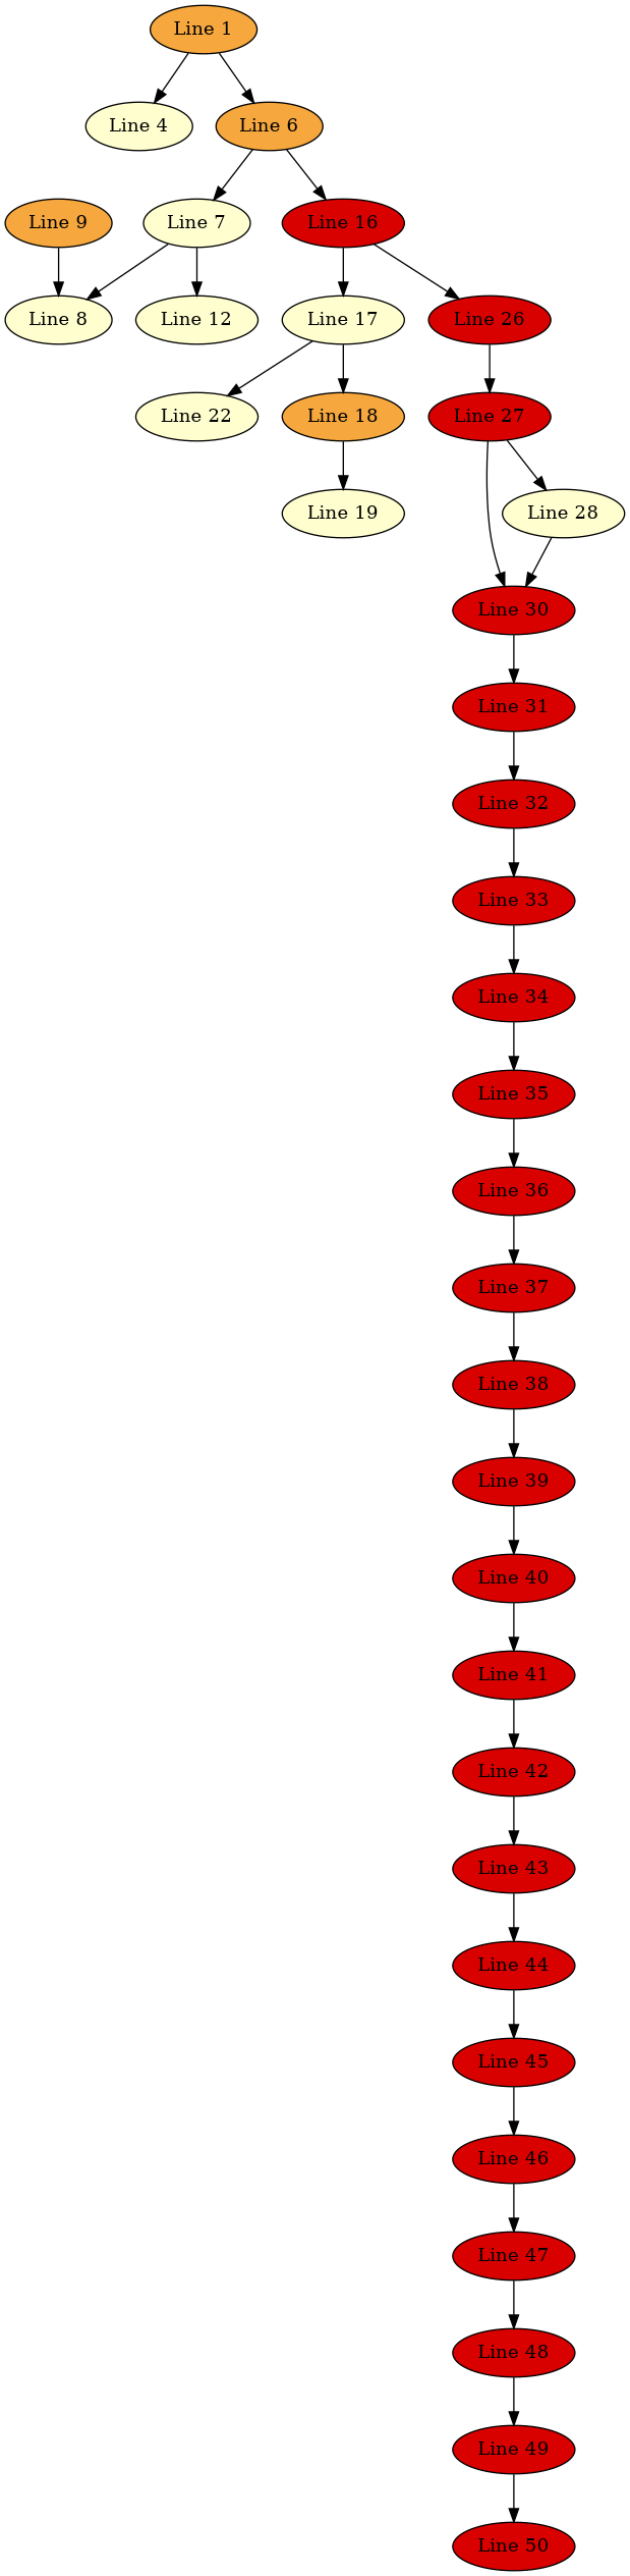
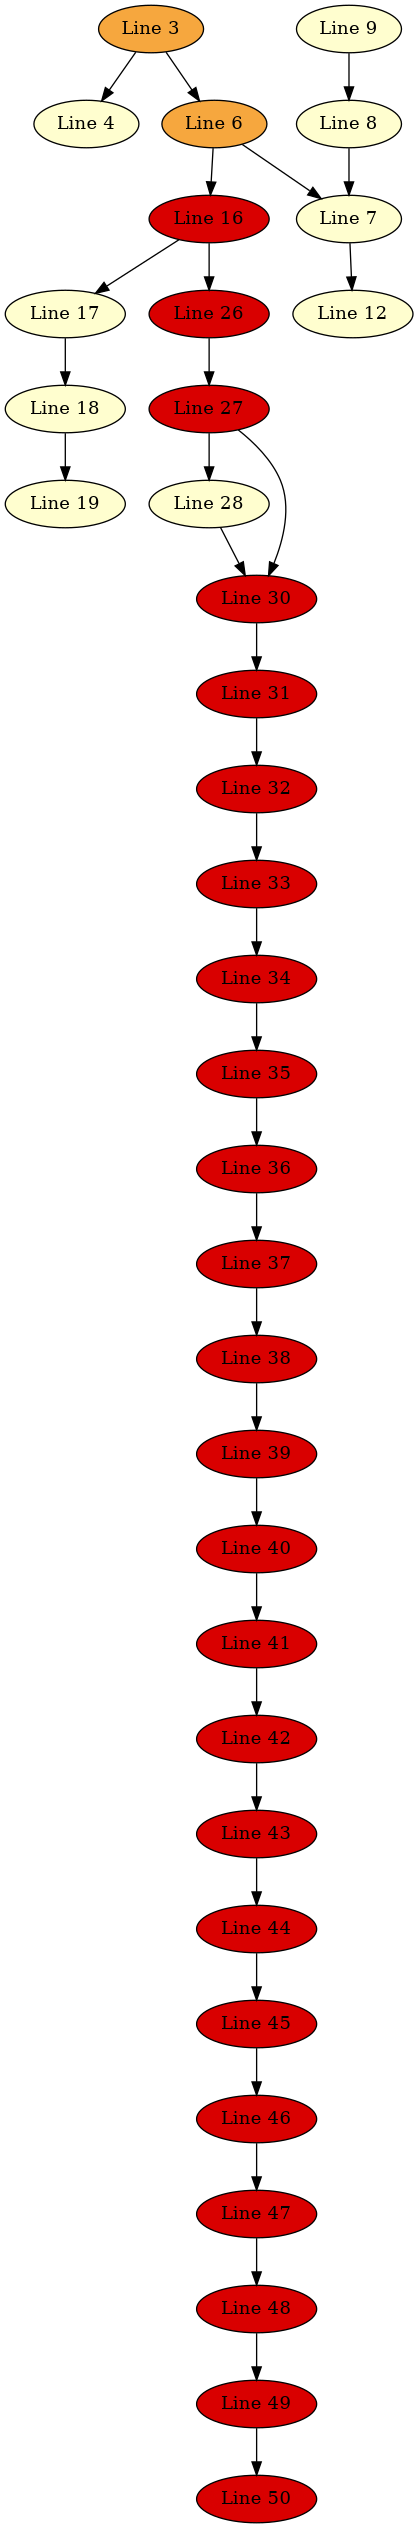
  strict digraph {
    node [fillcolor="#d90000" shape=ellipse style=filled]
    n1 [fillcolor="#fffecf" label="Line 12"]
    n2 [label="Line 16"]
    n3 [fillcolor="#fffecf" label="Line 17"]
    n4 [label="Line 26"]
-   n5 [fillcolor="#f6a73e" label="Line 18"]
-   n6 [fillcolor="#fffecf" label="Line 22"]
+   n5 [fillcolor="#fffecf" label="Line 18"]
    n7 [label="Line 27"]
    n8 [fillcolor="#fffecf" label="Line 19"]
    n9 [fillcolor="#fffecf" label="Line 28"]
    n10 [label="Line 30"]
    n11 [label="Line 31"]
    n12 [label="Line 32"]
    n13 [label="Line 33"]
    n14 [label="Line 34"]
    n15 [label="Line 35"]
    n16 [label="Line 36"]
    n17 [label="Line 37"]
    n18 [label="Line 38"]
    n19 [label="Line 39"]
    n20 [label="Line 40"]
    n21 [label="Line 41"]
-   n22 [fillcolor="#f6a73e" label="Line 1"]
+   n22 [fillcolor="#f6a73e" label="Line 3"]
    n23 [fillcolor="#fffecf" label="Line 4"]
    n24 [fillcolor="#f6a73e" label="Line 6"]
    n25 [fillcolor="#fffecf" label="Line 7"]
    n26 [label="Line 42"]
    n27 [label="Line 43"]
    n28 [label="Line 44"]
    n29 [label="Line 45"]
    n30 [label="Line 46"]
    n31 [label="Line 47"]
    n32 [label="Line 48"]
    n33 [label="Line 49"]
    n34 [label="Line 50"]
    n35 [fillcolor="#fffecf" label="Line 8"]
-   n36 [fillcolor="#f6a73e" label="Line 9"]
+   n36 [fillcolor="#fffecf" label="Line 9"]
    n2 -> n3
    n2 -> n4
    n3 -> n5
-   n3 -> n6
    n4 -> n7
    n5 -> n8
    n7 -> n9
    n7 -> n10
    n9 -> n10
    n10 -> n11
    n11 -> n12
    n12 -> n13
    n13 -> n14
    n14 -> n15
    n15 -> n16
    n16 -> n17
    n17 -> n18
    n18 -> n19
    n19 -> n20
    n20 -> n21
    n21 -> n26
    n22 -> n23
    n22 -> n24
    n24 -> n2
    n24 -> n25
    n25 -> n1
-   n25 -> n35
+   n35 -> n25
    n26 -> n27
    n27 -> n28
    n28 -> n29
    n29 -> n30
    n30 -> n31
    n31 -> n32
    n32 -> n33
    n33 -> n34
    n36 -> n35
  }
